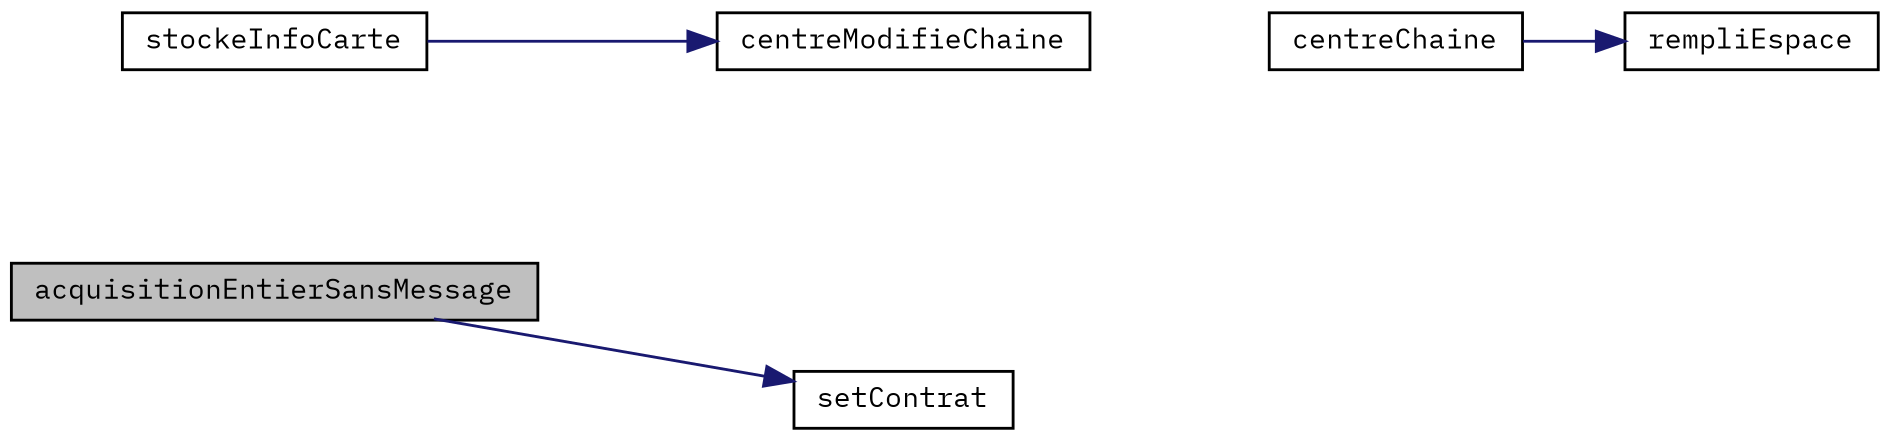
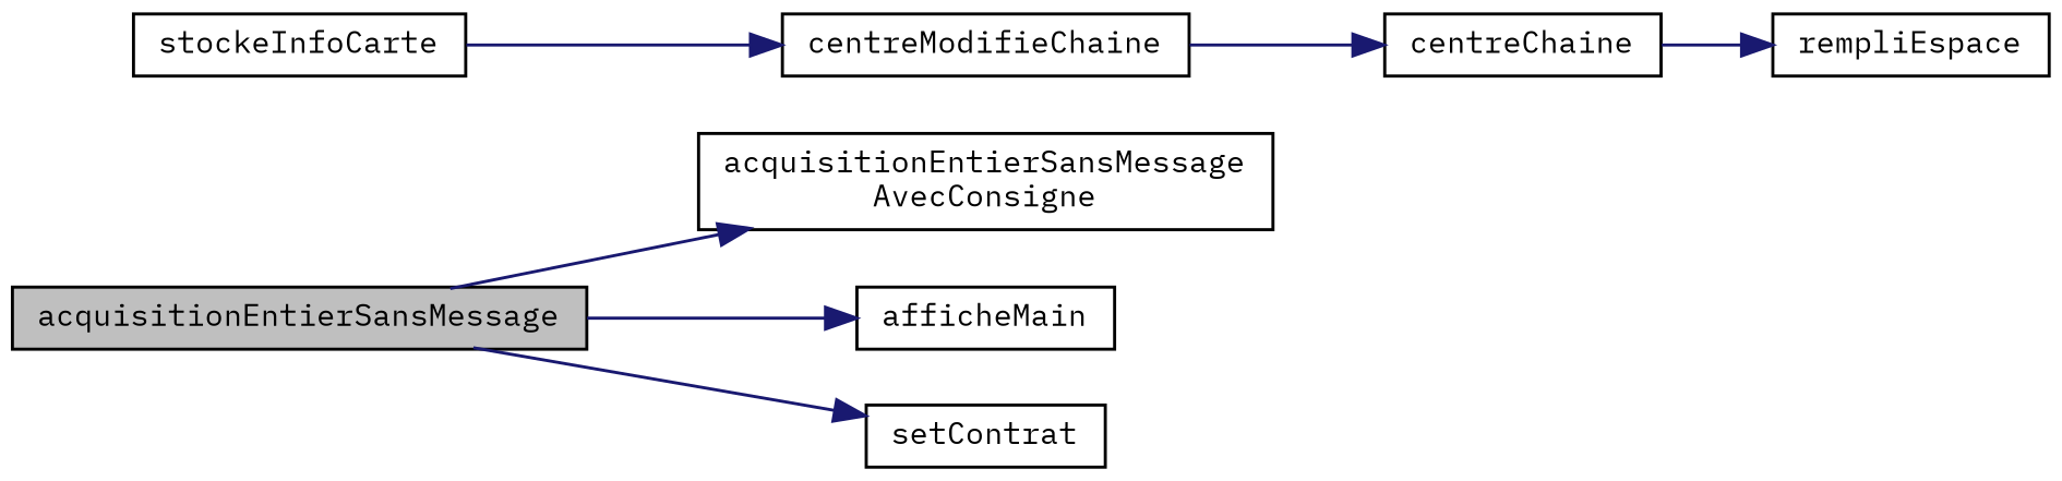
  digraph {
    fontname="IBM Plex Mono"
    rankdir=LR
    node [color=black fillcolor=white fontname="IBM Plex Mono" fontsize=10 shape=record style=filled]
    edge [color=midnightblue fontname="IBM Plex Mono" fontsize=10 labelfontname=Helvetica labelfontsize=10 style=solid]
    n1 [fillcolor=grey75 fontcolor=black height=0.2 label=acquisitionEntierSansMessage width=0.4]
+   n2 [height=0.2 label="acquisitionEntierSansMessage\lAvecConsigne" width=0.4]
+   n3 [height=0.2 label=afficheMain width=0.4]
    n4 [height=0.2 label=setContrat width=0.4]
    n5 [height=0.2 label=stockeInfoCarte width=0.4]
    n6 [height=0.2 label=centreModifieChaine width=0.4]
    n7 [height=0.2 label=centreChaine width=0.4]
    n8 [height=0.2 label=rempliEspace width=0.4]
+   n1 -> n2
+   n1 -> n3
    n1 -> n4
    n5 -> n6
+   n6 -> n7
    n7 -> n8
  }
